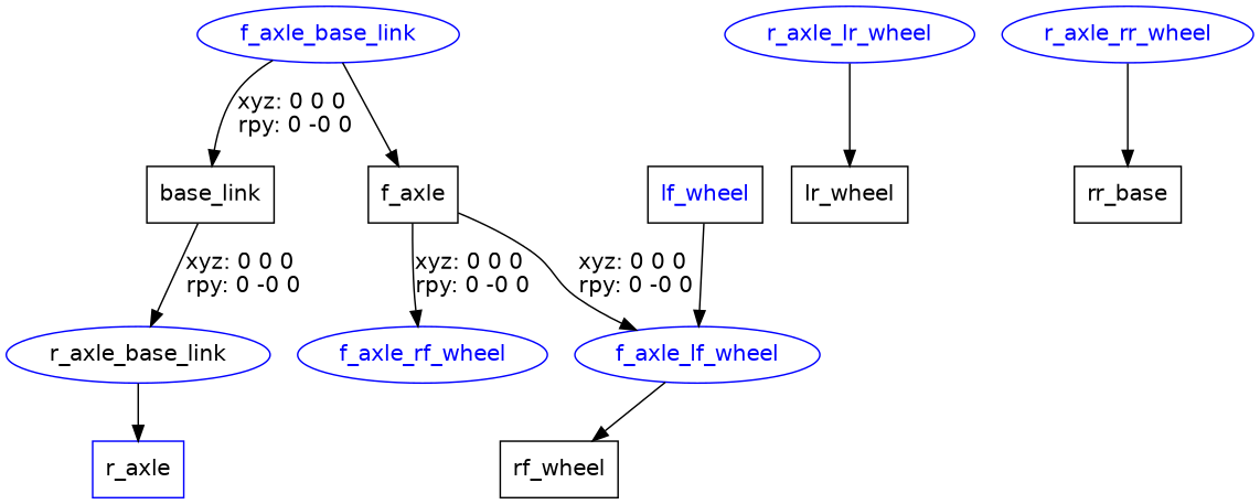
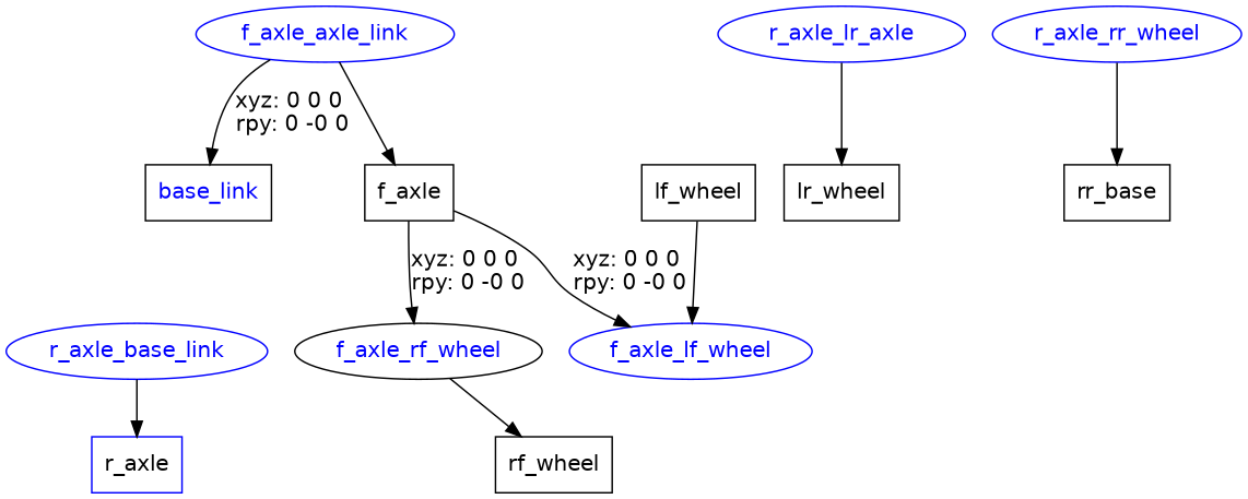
  digraph {
    fontname="DejaVu Sans"
    node [fontname="DejaVu Sans" shape=box color=blue]
    edge [fontname="DejaVu Sans"]
-   n1 [label=base_link color=""]
-   r_axle_base_link [fontcolor=black shape=ellipse]
-   f_axle_base_link [fontcolor=blue shape=ellipse]
+   n1 [label=base_link fontcolor=blue color=""]
+   r_axle_base_link [fontcolor=blue shape=ellipse]
+   f_axle_base_link [fontcolor=blue shape=ellipse label=f_axle_axle_link]
    n4 [label=f_axle color=""]
    n5 [label=r_axle]
    f_axle_lf_wheel [fontcolor=blue shape=ellipse]
-   f_axle_rf_wheel [fontcolor=blue shape=ellipse]
+   f_axle_rf_wheel [color=black fontcolor=blue shape=ellipse]
    n8 [label=rf_wheel color=""]
-   n9 [label=lf_wheel fontcolor=blue color=""]
-   r_axle_lr_wheel [fontcolor=blue shape=ellipse]
+   n9 [label=lf_wheel color=""]
+   r_axle_lr_wheel [fontcolor=blue shape=ellipse label=r_axle_lr_axle]
    n11 [label=lr_wheel color=""]
    r_axle_rr_wheel [fontcolor=blue shape=ellipse]
    n13 [label=rr_base color=""]
-   n1 -> r_axle_base_link [label="xyz: 0 0 0 \nrpy: 0 -0 0"]
    r_axle_base_link -> n5
    f_axle_base_link -> n1 [label="xyz: 0 0 0 \nrpy: 0 -0 0"]
    f_axle_base_link -> n4
    n4 -> f_axle_lf_wheel [label="xyz: 0 0 0 \nrpy: 0 -0 0"]
    n4 -> f_axle_rf_wheel [label="xyz: 0 0 0 \nrpy: 0 -0 0"]
-   f_axle_lf_wheel -> n8
+   f_axle_rf_wheel -> n8
    n9 -> f_axle_lf_wheel
    r_axle_lr_wheel -> n11
    r_axle_rr_wheel -> n13
  }
